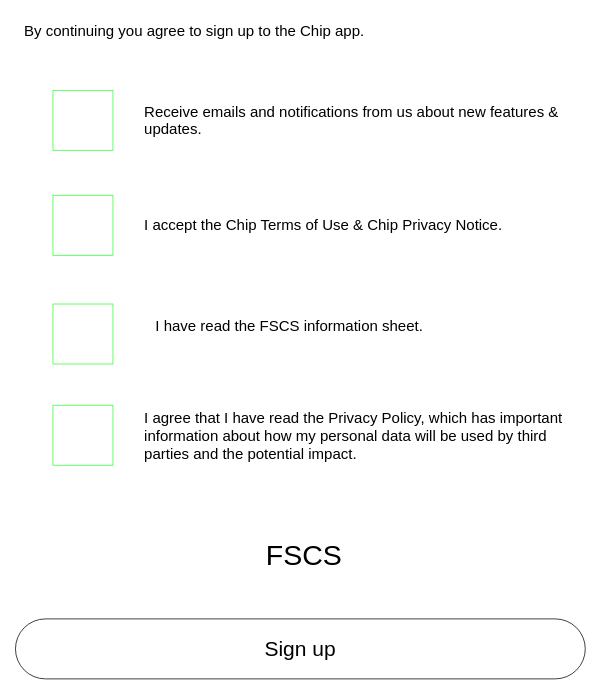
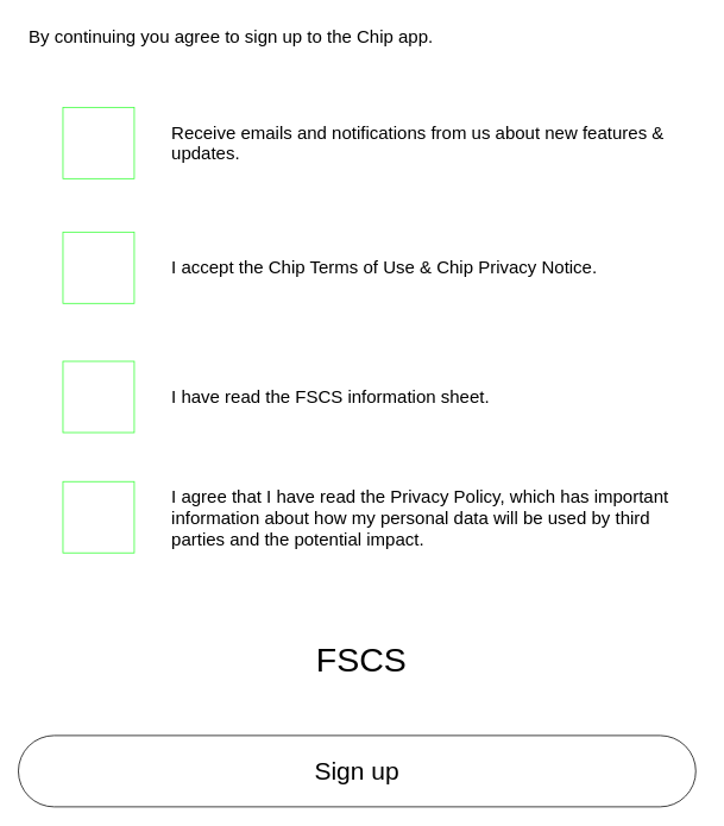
  <mxCell id="0" />
  <mxCell id="1" parent="0" />
  <mxCell id="2" value="By continuing you agree to sign up to the Chip app." style="text;html=1;align=left;verticalAlign=middle;whiteSpace=wrap;rounded=0;fontSize=20;" vertex="1" parent="1"><mxGeometry x="30" y="20" width="760" height="40" as="geometry" /></mxCell>
  <mxCell id="3" value="" style="whiteSpace=wrap;html=1;aspect=fixed;strokeColor=#33FF33;" vertex="1" parent="1"><mxGeometry x="70" y="120" width="80" height="80" as="geometry" /></mxCell>
  <mxCell id="4" value="" style="whiteSpace=wrap;html=1;aspect=fixed;strokeColor=#33FF33;" vertex="1" parent="1"><mxGeometry x="70" y="260" width="80" height="80" as="geometry" /></mxCell>
  <mxCell id="5" value="" style="whiteSpace=wrap;html=1;aspect=fixed;strokeColor=#33FF33;" vertex="1" parent="1"><mxGeometry x="70" y="405" width="80" height="80" as="geometry" /></mxCell>
  <mxCell id="6" value="" style="whiteSpace=wrap;html=1;aspect=fixed;strokeColor=#33FF33;" vertex="1" parent="1"><mxGeometry x="70" y="540" width="80" height="80" as="geometry" /></mxCell>
  <mxCell id="7" value="&lt;p class=&quot;p1&quot; style=&quot;margin: 0px; font-variant-numeric: normal; font-variant-east-asian: normal; font-variant-alternates: normal; font-kerning: auto; font-optical-sizing: auto; font-feature-settings: normal; font-variation-settings: normal; font-variant-position: normal; font-stretch: normal; font-size: 20px; line-height: normal; background-color: rgb(255, 255, 255);&quot;&gt;Receive emails and notifications from us about new features &amp;amp; updates.&lt;/p&gt;" style="text;html=1;align=left;verticalAlign=middle;whiteSpace=wrap;rounded=0;fontSize=20;fontColor=default;fontFamily=Helvetica;" vertex="1" parent="1"><mxGeometry x="190" y="125" width="600" height="70" as="geometry" /></mxCell>
  <mxCell id="8" value="&lt;p class=&quot;p1&quot; style=&quot;margin: 0px; font-variant-numeric: normal; font-variant-east-asian: normal; font-variant-alternates: normal; font-kerning: auto; font-optical-sizing: auto; font-feature-settings: normal; font-variation-settings: normal; font-variant-position: normal; font-stretch: normal; font-size: 20px; line-height: normal; background-color: rgb(255, 255, 255);&quot;&gt;I accept the Chip Terms of Use &amp;amp; Chip Privacy Notice.&lt;/p&gt;" style="text;html=1;align=left;verticalAlign=middle;whiteSpace=wrap;rounded=0;fontSize=20;fontColor=default;fontFamily=Helvetica;" vertex="1" parent="1"><mxGeometry x="190" y="265" width="600" height="70" as="geometry" /></mxCell>
- <mxCell id="9" value="&lt;p class=&quot;p1&quot; style=&quot;margin: 0px; font-variant-numeric: normal; font-variant-east-asian: normal; font-variant-alternates: normal; font-kerning: auto; font-optical-sizing: auto; font-feature-settings: normal; font-variation-settings: normal; font-variant-position: normal; font-stretch: normal; font-size: 20px; line-height: normal; background-color: rgb(255, 255, 255);&quot;&gt;I have read the FSCS information sheet.&lt;/p&gt;" style="text;html=1;align=left;verticalAlign=middle;whiteSpace=wrap;rounded=0;fontSize=20;fontColor=default;fontFamily=Helvetica;" vertex="1" parent="1"><mxGeometry x="205" y="400" width="600" height="70" as="geometry" /></mxCell>
+ <mxCell id="9" value="&lt;p class=&quot;p1&quot; style=&quot;margin: 0px; font-variant-numeric: normal; font-variant-east-asian: normal; font-variant-alternates: normal; font-kerning: auto; font-optical-sizing: auto; font-feature-settings: normal; font-variation-settings: normal; font-variant-position: normal; font-stretch: normal; font-size: 20px; line-height: normal; background-color: rgb(255, 255, 255);&quot;&gt;I have read the FSCS information sheet.&lt;/p&gt;" style="text;html=1;align=left;verticalAlign=middle;whiteSpace=wrap;rounded=0;fontSize=20;fontColor=default;fontFamily=Helvetica;" vertex="1" parent="1"><mxGeometry x="190" y="410" width="600" height="70" as="geometry" /></mxCell>
  <mxCell id="10" value="&lt;span style=&quot;background-color: rgb(255, 255, 255); font-size: 20px;&quot;&gt;I agree that I have read the Privacy Policy, which has important information about how my personal data will be used by third parties and the potential impact.&lt;/span&gt;" style="text;html=1;align=left;verticalAlign=middle;whiteSpace=wrap;rounded=0;fontSize=20;fontColor=default;fontFamily=Helvetica;" vertex="1" parent="1"><mxGeometry x="190" y="545" width="600" height="70" as="geometry" /></mxCell>
  <mxCell id="11" value="FSCS" style="text;html=1;align=center;verticalAlign=middle;whiteSpace=wrap;rounded=0;fontSize=38;" vertex="1" parent="1"><mxGeometry x="275" y="700" width="260" height="80" as="geometry" /></mxCell>
  <mxCell id="12" value="Sign up" style="rounded=1;whiteSpace=wrap;html=1;arcSize=50;fontSize=28;" vertex="1" parent="1"><mxGeometry x="20" y="825" width="760" height="80" as="geometry" /></mxCell>
